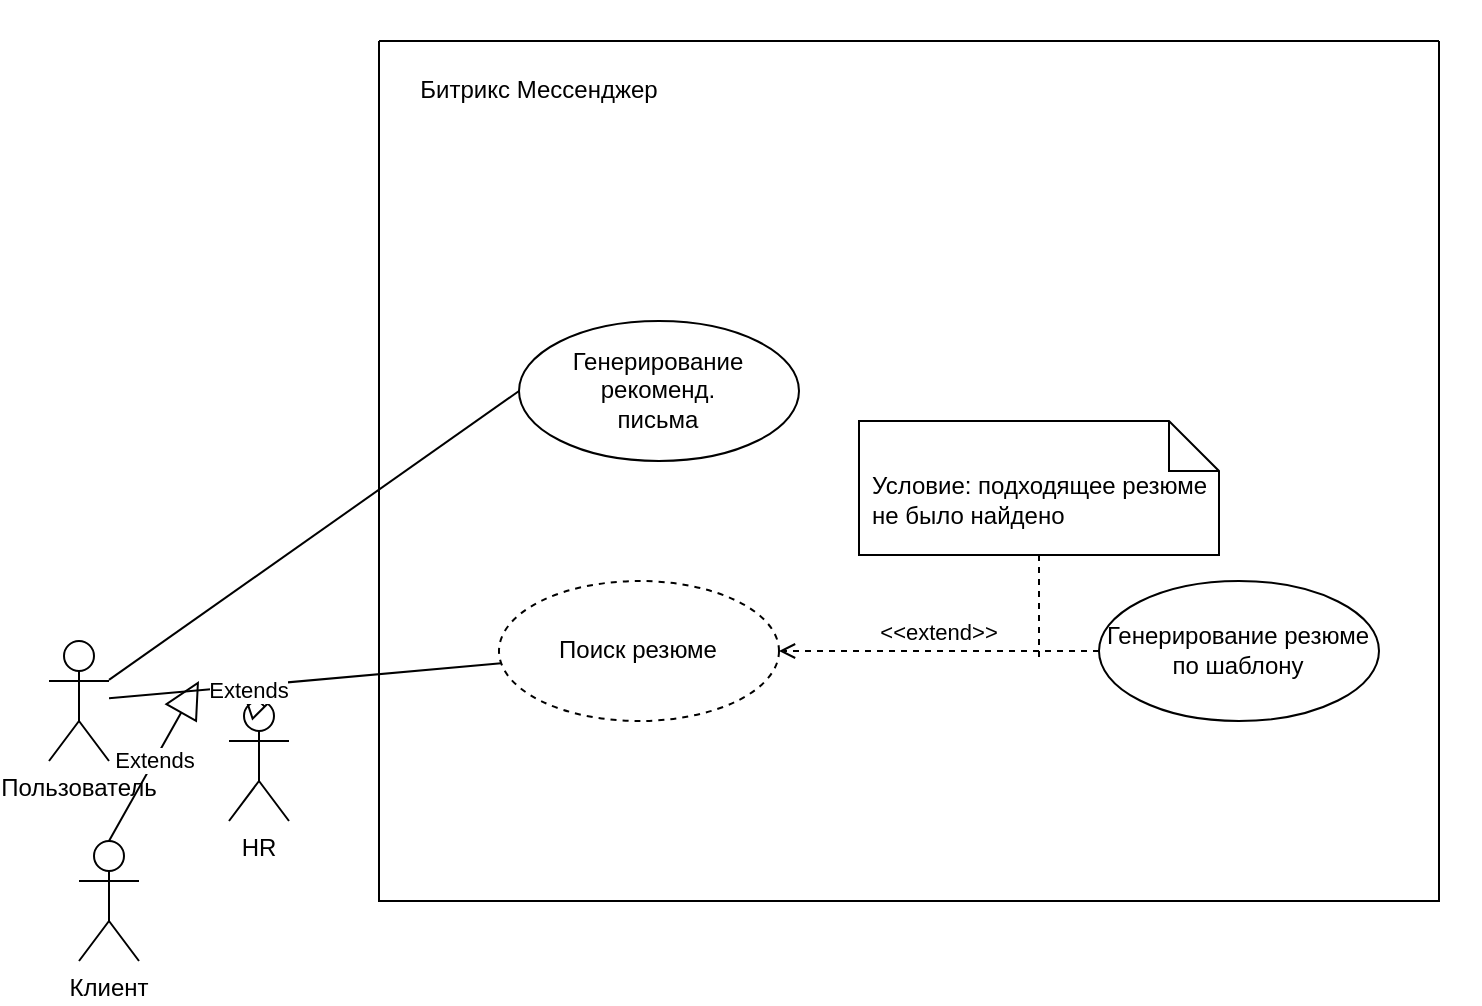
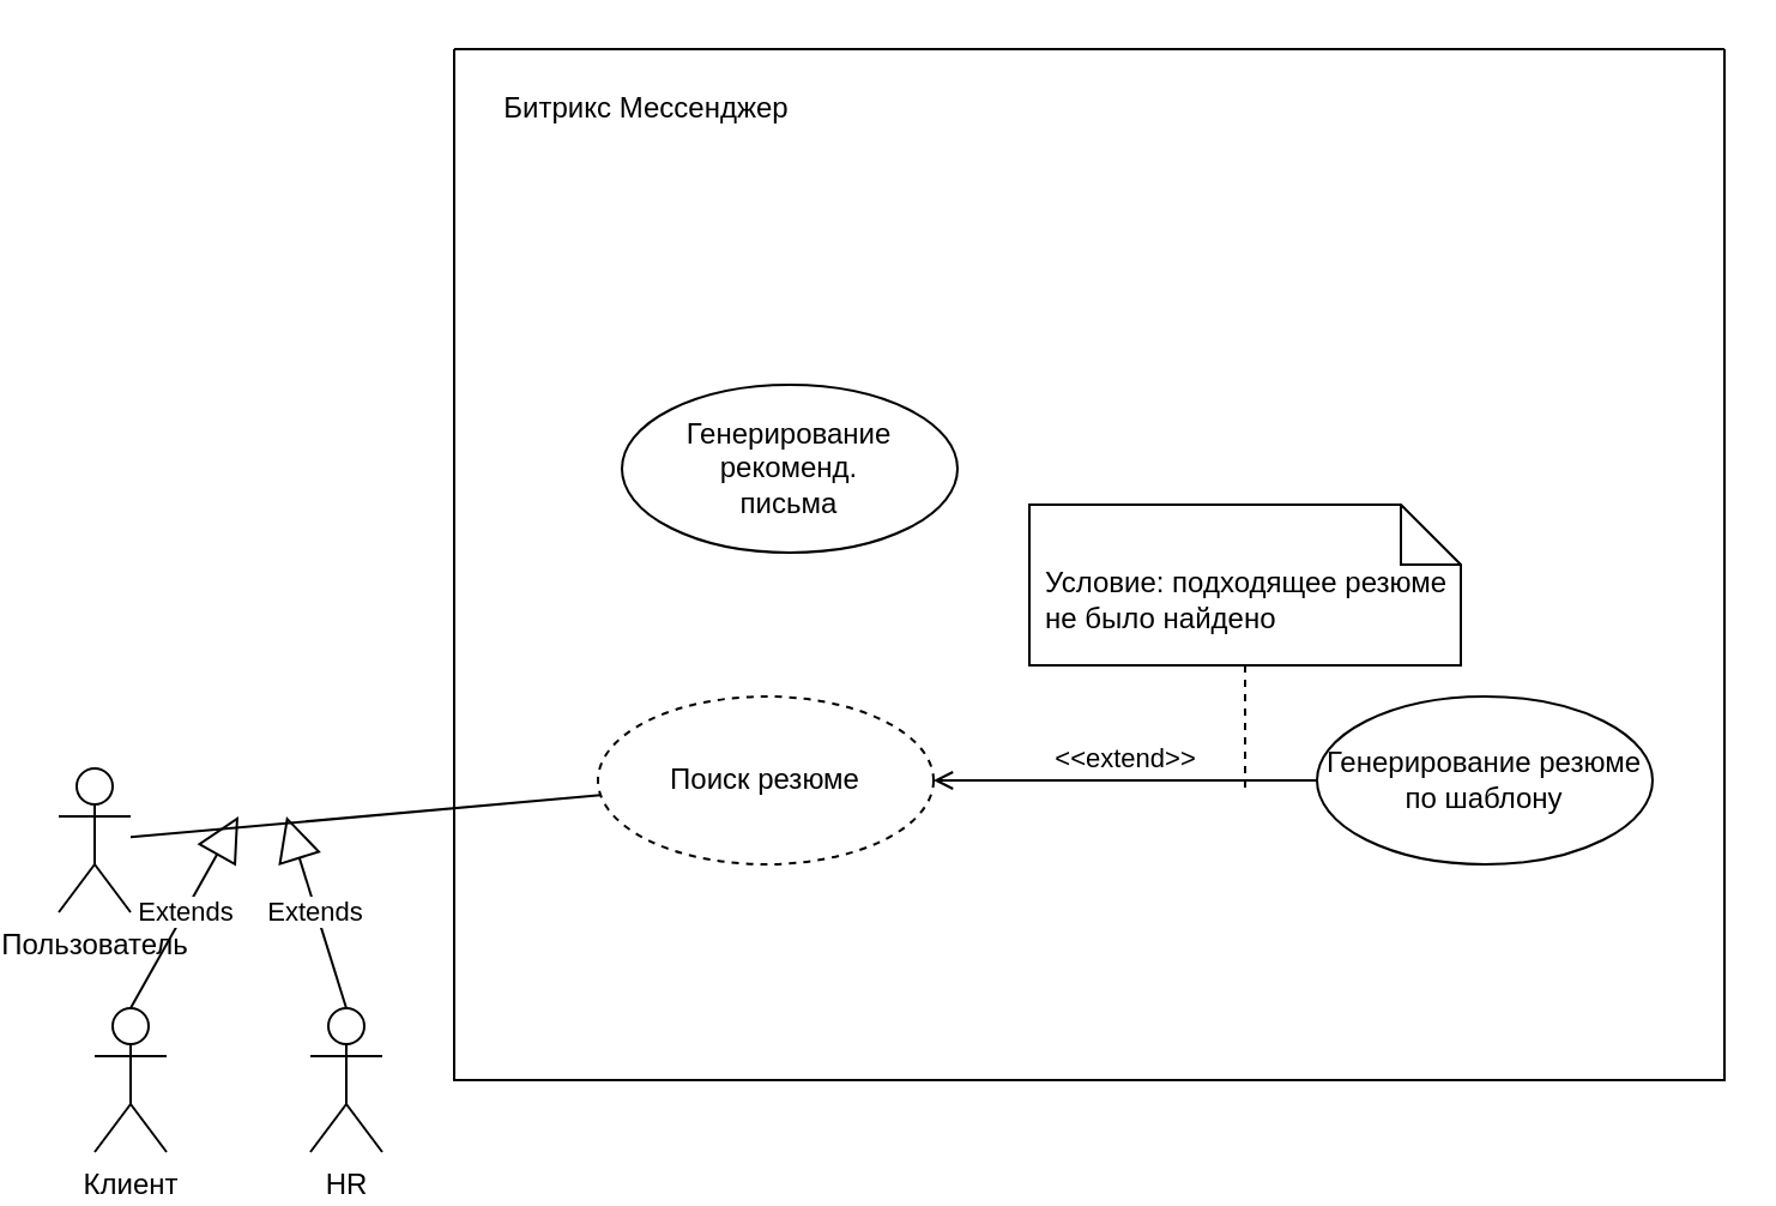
  <mxCell id="0" />
  <mxCell id="1" parent="0" />
- <mxCell id="2" style="rounded=0;orthogonalLoop=1;jettySize=auto;html=1;entryX=0;entryY=0.5;entryDx=0;entryDy=0;endArrow=none;endFill=0;" edge="1" parent="1" source="4" target="6"><mxGeometry relative="1" as="geometry" /></mxCell>
  <mxCell id="3" style="rounded=0;orthogonalLoop=1;jettySize=auto;html=1;endArrow=none;endFill=0;" edge="1" parent="1" source="4" target="7"><mxGeometry relative="1" as="geometry" /></mxCell>
  <mxCell id="4" value="Пользователь" style="shape=umlActor;verticalLabelPosition=bottom;verticalAlign=top;html=1;" vertex="1" parent="1"><mxGeometry x="20" y="320" width="30" height="60" as="geometry" /></mxCell>
  <mxCell id="5" value="" style="swimlane;startSize=0;" vertex="1" parent="1"><mxGeometry x="185" y="20" width="530" height="430" as="geometry" /></mxCell>
  <mxCell id="6" value="&lt;div&gt;Генерирование &lt;br&gt;&lt;/div&gt;&lt;div&gt;рекоменд.&lt;/div&gt;&lt;div&gt;письма&lt;br&gt;&lt;/div&gt;" style="ellipse;whiteSpace=wrap;html=1;" vertex="1" parent="5"><mxGeometry x="70" y="140" width="140" height="70" as="geometry" /></mxCell>
  <mxCell id="7" value="Поиск резюме" style="ellipse;whiteSpace=wrap;html=1;dashed=1;" vertex="1" parent="5"><mxGeometry x="60" y="270" width="140" height="70" as="geometry" /></mxCell>
  <mxCell id="8" value="Генерирование резюме по шаблону" style="ellipse;whiteSpace=wrap;html=1;" vertex="1" parent="5"><mxGeometry x="360" y="270" width="140" height="70" as="geometry" /></mxCell>
- <mxCell id="9" value="&amp;lt;&amp;lt;extend&amp;gt;&amp;gt;" style="html=1;verticalAlign=bottom;labelBackgroundColor=none;endArrow=open;endFill=0;dashed=1;rounded=0;exitX=0;exitY=0.5;exitDx=0;exitDy=0;entryX=1;entryY=0.5;entryDx=0;entryDy=0;" edge="1" parent="5" source="8" target="7"><mxGeometry width="160" relative="1" as="geometry"><mxPoint x="220" y="260" as="sourcePoint" /><mxPoint x="380" y="260" as="targetPoint" /></mxGeometry></mxCell>
+ <mxCell id="9" value="&amp;lt;&amp;lt;extend&amp;gt;&amp;gt;" style="html=1;verticalAlign=bottom;labelBackgroundColor=none;endArrow=open;endFill=0;dashed=0;rounded=0;exitX=0;exitY=0.5;exitDx=0;exitDy=0;entryX=1;entryY=0.5;entryDx=0;entryDy=0;" edge="1" parent="5" source="8" target="7"><mxGeometry width="160" relative="1" as="geometry"><mxPoint x="220" y="260" as="sourcePoint" /><mxPoint x="380" y="260" as="targetPoint" /></mxGeometry></mxCell>
  <mxCell id="10" style="edgeStyle=orthogonalEdgeStyle;rounded=0;orthogonalLoop=1;jettySize=auto;html=1;dashed=1;endArrow=none;endFill=0;" edge="1" parent="5" source="11"><mxGeometry relative="1" as="geometry"><mxPoint x="330" y="310" as="targetPoint" /></mxGeometry></mxCell>
  <mxCell id="11" value="" style="shape=note2;boundedLbl=1;whiteSpace=wrap;html=1;size=25;verticalAlign=top;align=left;spacingLeft=5;" vertex="1" parent="5"><mxGeometry x="240" y="190" width="180" height="67" as="geometry" /></mxCell>
  <mxCell id="12" value="Условие: подходящее резюме не было найдено" style="resizeWidth=1;part=1;strokeColor=none;fillColor=none;align=left;spacingLeft=5;whiteSpace=wrap;html=1;" vertex="1" parent="11"><mxGeometry width="180" height="80" relative="1" as="geometry" /></mxCell>
  <mxCell id="13" value="Битрикс Мессенджер" style="text;html=1;align=center;verticalAlign=middle;resizable=0;points=[];autosize=1;strokeColor=none;fillColor=none;" vertex="1" parent="5"><mxGeometry x="10" y="10" width="140" height="30" as="geometry" /></mxCell>
  <mxCell id="14" value="Клиент" style="shape=umlActor;verticalLabelPosition=bottom;verticalAlign=top;html=1;" vertex="1" parent="1"><mxGeometry x="35" y="420" width="30" height="60" as="geometry" /></mxCell>
- <mxCell id="15" value="HR " style="shape=umlActor;verticalLabelPosition=bottom;verticalAlign=top;html=1;" vertex="1" parent="1"><mxGeometry x="110" y="350" width="30" height="60" as="geometry" /></mxCell>
+ <mxCell id="15" value="HR " style="shape=umlActor;verticalLabelPosition=bottom;verticalAlign=top;html=1;" vertex="1" parent="1"><mxGeometry x="125" y="420" width="30" height="60" as="geometry" /></mxCell>
  <mxCell id="16" value="Extends" style="endArrow=block;endSize=16;endFill=0;html=1;rounded=0;exitX=0.5;exitY=0;exitDx=0;exitDy=0;exitPerimeter=0;" edge="1" parent="1" source="14"><mxGeometry width="160" relative="1" as="geometry"><mxPoint x="395" y="280" as="sourcePoint" /><mxPoint x="95" y="340" as="targetPoint" /></mxGeometry></mxCell>
  <mxCell id="17" value="Extends" style="endArrow=block;endSize=16;endFill=0;html=1;rounded=0;exitX=0.5;exitY=0;exitDx=0;exitDy=0;exitPerimeter=0;" edge="1" parent="1" source="15"><mxGeometry width="160" relative="1" as="geometry"><mxPoint x="60" y="430" as="sourcePoint" /><mxPoint x="115" y="340" as="targetPoint" /></mxGeometry></mxCell>
